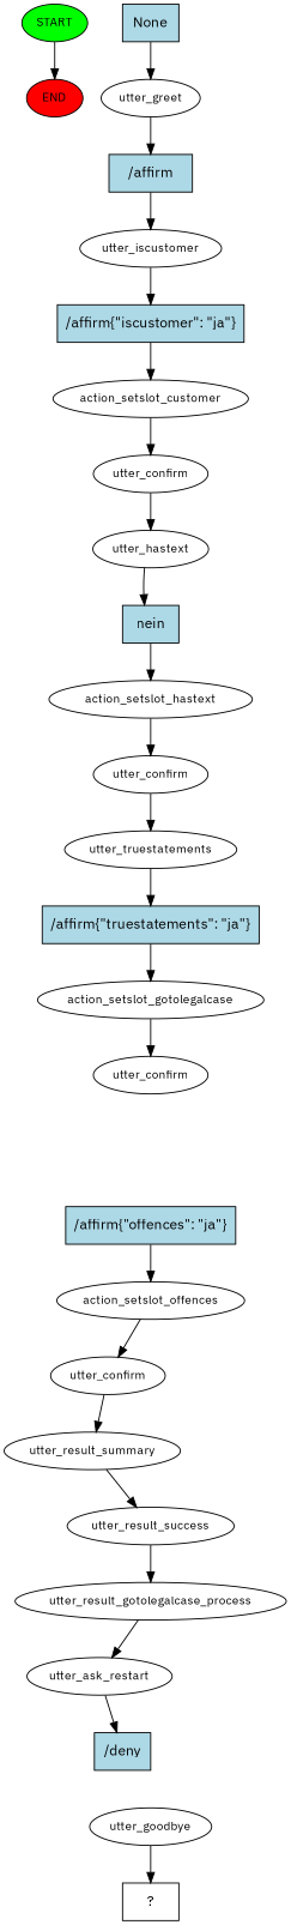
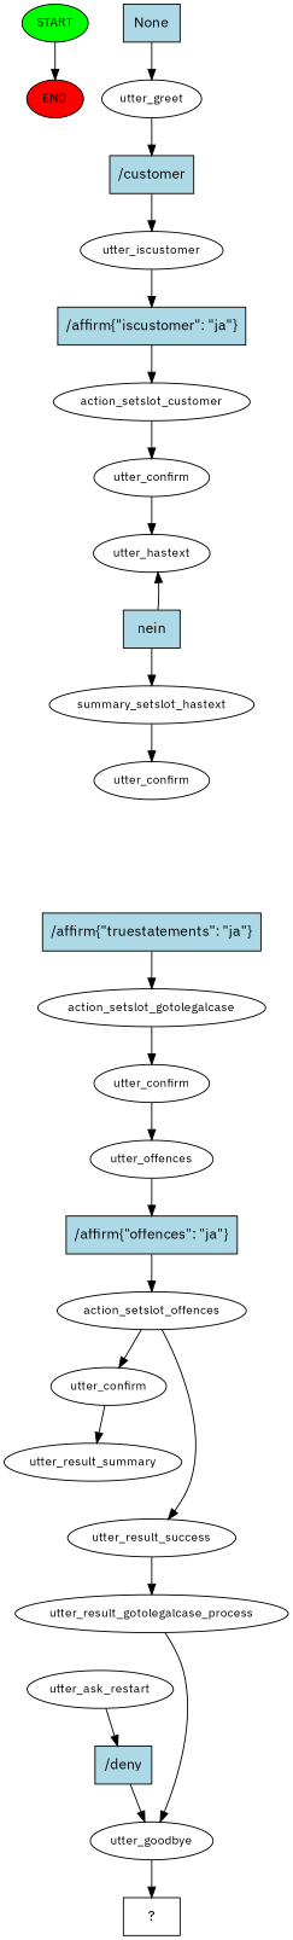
  digraph {
    fontname="IBM Plex Sans"
    node [fontname="IBM Plex Sans" fontsize=12]
    edge [fontname="IBM Plex Sans"]
    n1 [fillcolor=green label=START style=filled]
    n2 [fillcolor=red label=END style=filled]
    n3 [fillcolor=lightblue label=None shape=rect style=filled fontsize=""]
    n4 [label=utter_greet]
-   n5 [fillcolor=lightblue label="/affirm" shape=rect style=filled fontsize=""]
+   n5 [fillcolor=lightblue label="/customer" shape=rect style=filled fontsize=""]
    n6 [label=utter_iscustomer]
    n7 [fillcolor=lightblue label="/affirm{\"iscustomer\": \"ja\"}" shape=rect style=filled fontsize=""]
    n8 [label=action_setslot_customer]
    n9 [label=utter_confirm]
    n10 [label=utter_hastext]
    n11 [fillcolor=lightblue label=nein shape=rect style=filled fontsize=""]
-   n12 [label=action_setslot_hastext]
+   n12 [label=summary_setslot_hastext]
    n13 [label=utter_confirm]
-   n14 [label=utter_truestatements]
    n15 [fillcolor=lightblue label="/affirm{\"truestatements\": \"ja\"}" shape=rect style=filled fontsize=""]
    n16 [label=action_setslot_gotolegalcase]
    n17 [label=utter_confirm]
+   n18 [label=utter_offences]
    n19 [fillcolor=lightblue label="/affirm{\"offences\": \"ja\"}" shape=rect style=filled fontsize=""]
    n20 [label=action_setslot_offences]
    n21 [label=utter_confirm]
    n22 [label=utter_result_summary]
    n23 [label=utter_result_success]
    n24 [label=utter_result_gotolegalcase_process]
    n25 [label=utter_ask_restart]
    n26 [fillcolor=lightblue label="/deny" shape=rect style=filled fontsize=""]
    n27 [label=utter_goodbye]
    n28 [label="  ?  " shape=rect fontsize=""]
    n1 -> n2
    n3 -> n4
    n4 -> n5
    n5 -> n6
    n6 -> n7
    n7 -> n8
    n8 -> n9
    n9 -> n10
-   n10 -> n11
+   n11 -> n10
    n11 -> n12
    n12 -> n13
-   n13 -> n14
-   n14 -> n15
    n15 -> n16
    n16 -> n17
+   n17 -> n18
+   n18 -> n19
    n19 -> n20
    n20 -> n21
    n21 -> n22
-   n22 -> n23
+   n20 -> n23
    n23 -> n24
-   n24 -> n25
+   n24 -> n27
    n25 -> n26
+   n26 -> n27
    n27 -> n28
  }
